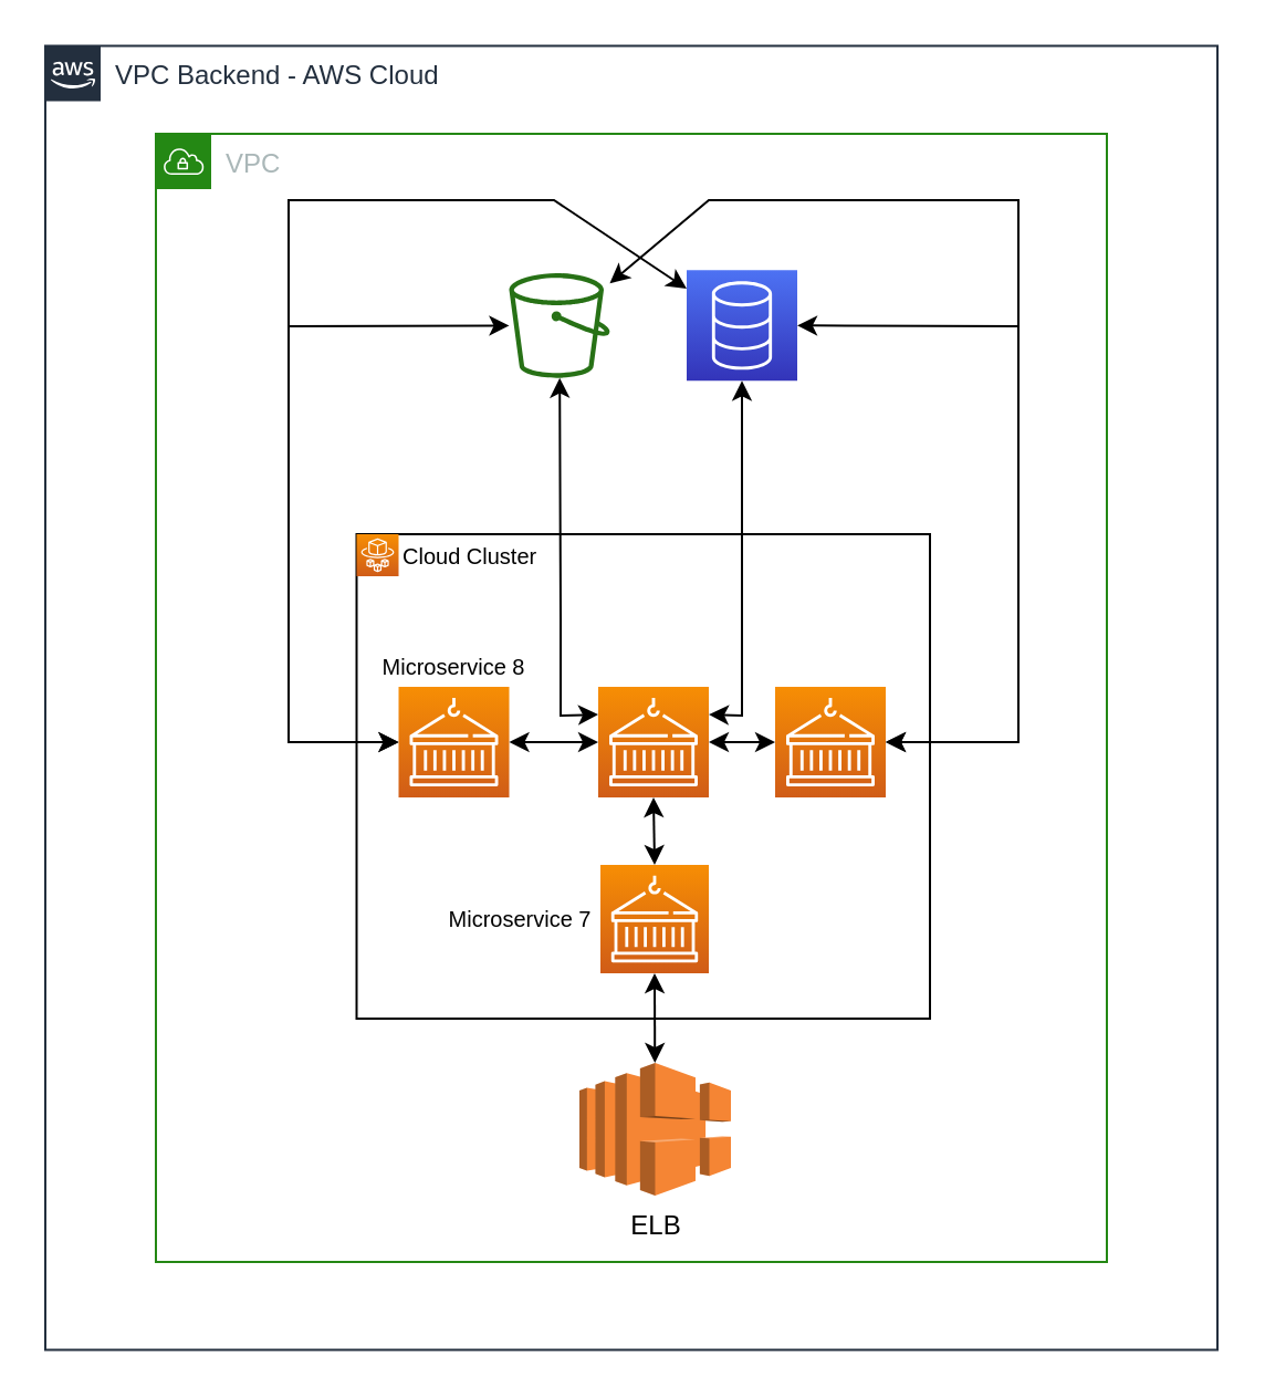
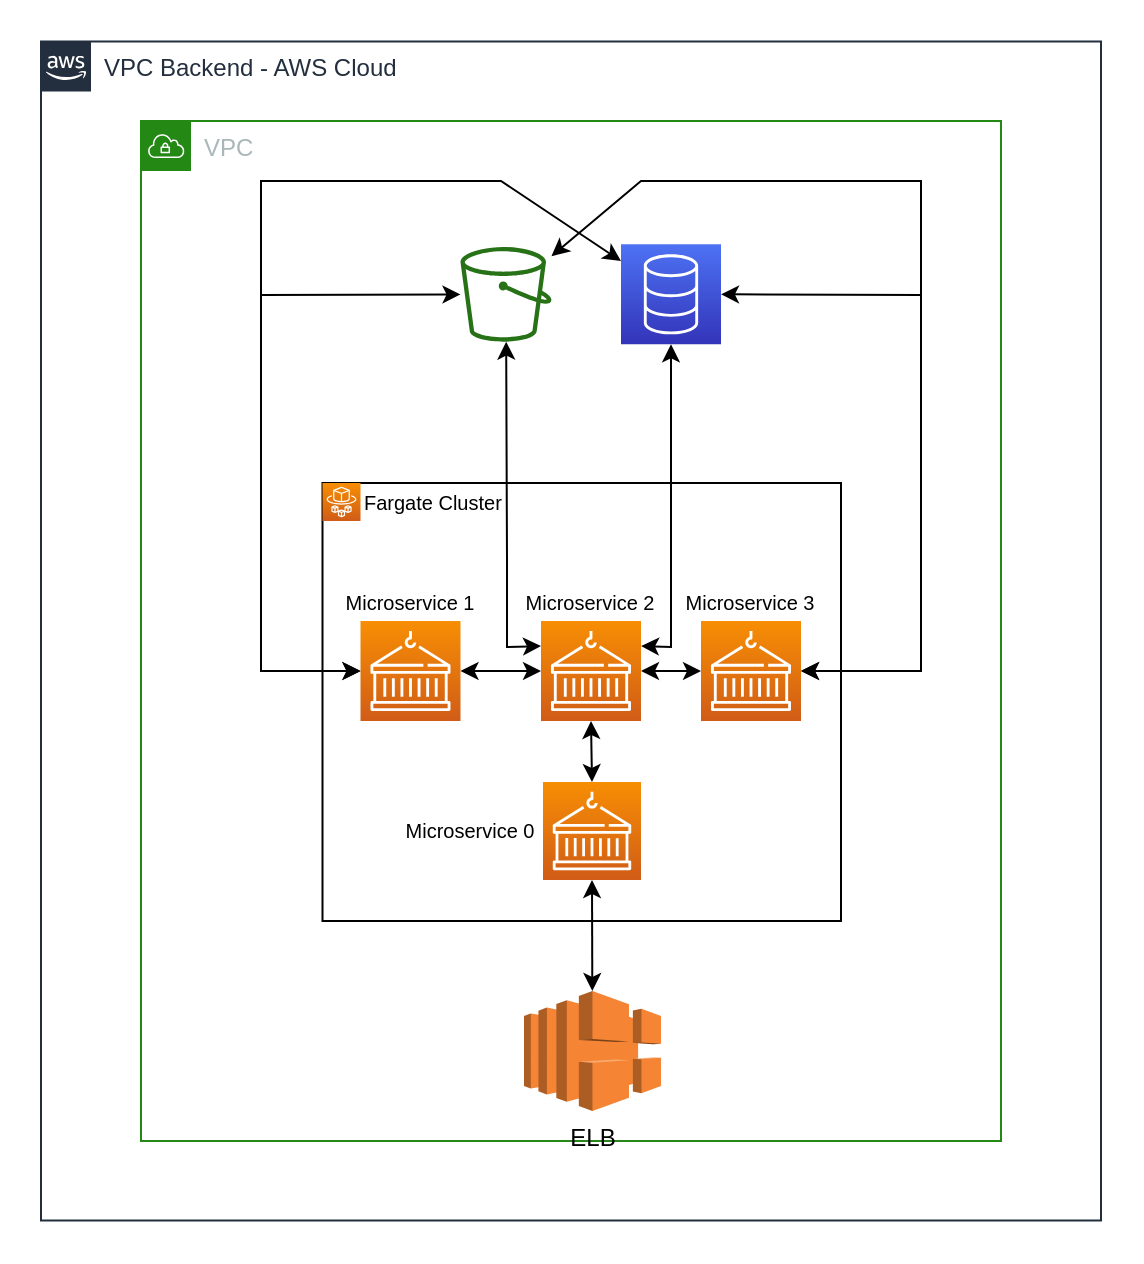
  <mxCell id="0" />
  <mxCell id="1" parent="0" />
  <mxCell id="2" value="" style="rounded=0;whiteSpace=wrap;html=1;fontSize=10;fillColor=none;" vertex="1" parent="1"><mxGeometry x="160.75" y="241" width="259.25" height="219" as="geometry" /></mxCell>
  <mxCell id="3" value="VPC" style="points=[[0,0],[0.25,0],[0.5,0],[0.75,0],[1,0],[1,0.25],[1,0.5],[1,0.75],[1,1],[0.75,1],[0.5,1],[0.25,1],[0,1],[0,0.75],[0,0.5],[0,0.25]];outlineConnect=0;gradientColor=none;html=1;whiteSpace=wrap;fontSize=12;fontStyle=0;shape=mxgraph.aws4.group;grIcon=mxgraph.aws4.group_vpc;strokeColor=#248814;fillColor=none;verticalAlign=top;align=left;spacingLeft=30;fontColor=#AAB7B8;dashed=0;" vertex="1" parent="1"><mxGeometry x="70" y="60" width="430" height="510" as="geometry" /></mxCell>
  <mxCell id="4" value="VPC Backend - AWS Cloud" style="points=[[0,0],[0.25,0],[0.5,0],[0.75,0],[1,0],[1,0.25],[1,0.5],[1,0.75],[1,1],[0.75,1],[0.5,1],[0.25,1],[0,1],[0,0.75],[0,0.5],[0,0.25]];outlineConnect=0;gradientColor=none;html=1;whiteSpace=wrap;fontSize=12;fontStyle=0;shape=mxgraph.aws4.group;grIcon=mxgraph.aws4.group_aws_cloud_alt;strokeColor=#232F3E;fillColor=none;verticalAlign=top;align=left;spacingLeft=30;fontColor=#232F3E;dashed=0;labelBackgroundColor=#ffffff;" parent="1" vertex="1"><mxGeometry x="20" y="20.25" width="530" height="589.5" as="geometry" /></mxCell>
  <mxCell id="5" value="" style="outlineConnect=0;fontColor=#232F3E;gradientColor=none;fillColor=#277116;strokeColor=none;dashed=0;verticalLabelPosition=bottom;verticalAlign=top;align=center;html=1;fontSize=12;fontStyle=0;aspect=fixed;pointerEvents=1;shape=mxgraph.aws4.bucket;labelBackgroundColor=#ffffff;" parent="1" vertex="1"><mxGeometry x="229.75" y="123" width="45.5" height="47.32" as="geometry" /></mxCell>
  <mxCell id="6" value="" style="sketch=0;points=[[0,0,0],[0.25,0,0],[0.5,0,0],[0.75,0,0],[1,0,0],[0,1,0],[0.25,1,0],[0.5,1,0],[0.75,1,0],[1,1,0],[0,0.25,0],[0,0.5,0],[0,0.75,0],[1,0.25,0],[1,0.5,0],[1,0.75,0]];outlineConnect=0;fontColor=#232F3E;gradientColor=#4D72F3;gradientDirection=north;fillColor=#3334B9;strokeColor=#ffffff;dashed=0;verticalLabelPosition=bottom;verticalAlign=top;align=center;html=1;fontSize=12;fontStyle=0;aspect=fixed;shape=mxgraph.aws4.resourceIcon;resIcon=mxgraph.aws4.database;" vertex="1" parent="1"><mxGeometry x="310" y="121.66" width="50" height="50" as="geometry" /></mxCell>
  <mxCell id="7" value="" style="sketch=0;points=[[0,0,0],[0.25,0,0],[0.5,0,0],[0.75,0,0],[1,0,0],[0,1,0],[0.25,1,0],[0.5,1,0],[0.75,1,0],[1,1,0],[0,0.25,0],[0,0.5,0],[0,0.75,0],[1,0.25,0],[1,0.5,0],[1,0.75,0]];outlineConnect=0;fontColor=#232F3E;gradientColor=#F78E04;gradientDirection=north;fillColor=#D05C17;strokeColor=#ffffff;dashed=0;verticalLabelPosition=bottom;verticalAlign=top;align=center;html=1;fontSize=12;fontStyle=0;aspect=fixed;shape=mxgraph.aws4.resourceIcon;resIcon=mxgraph.aws4.fargate;" vertex="1" parent="1"><mxGeometry x="160.75" y="241" width="19" height="19" as="geometry" /></mxCell>
- <mxCell id="8" value="&lt;font style=&quot;font-size: 10px&quot;&gt;Cloud Cluster&lt;/font&gt;" style="text;html=1;strokeColor=none;fillColor=none;align=left;verticalAlign=middle;whiteSpace=wrap;rounded=0;" vertex="1" parent="1"><mxGeometry x="179.75" y="235.5" width="97" height="30" as="geometry" /></mxCell>
- <mxCell id="9" value="ELB" style="outlineConnect=0;dashed=0;verticalLabelPosition=bottom;verticalAlign=top;align=center;html=1;shape=mxgraph.aws3.elastic_load_balancing;fillColor=#F58534;gradientColor=none;" vertex="1" parent="1"><mxGeometry x="261.5" y="480" width="68.5" height="60" as="geometry" /></mxCell>
+ <mxCell id="8" value="&lt;font style=&quot;font-size: 10px&quot;&gt;Fargate Cluster&lt;/font&gt;" style="text;html=1;strokeColor=none;fillColor=none;align=left;verticalAlign=middle;whiteSpace=wrap;rounded=0;" vertex="1" parent="1"><mxGeometry x="179.75" y="235.5" width="97" height="30" as="geometry" /></mxCell>
+ <mxCell id="9" value="ELB" style="outlineConnect=0;dashed=0;verticalLabelPosition=bottom;verticalAlign=top;align=center;html=1;shape=mxgraph.aws3.elastic_load_balancing;fillColor=#F58534;gradientColor=none;" vertex="1" parent="1"><mxGeometry x="261.5" y="495" width="68.5" height="60" as="geometry" /></mxCell>
  <mxCell id="10" value="" style="endArrow=classic;startArrow=classic;html=1;rounded=0;exitX=0.5;exitY=1;exitDx=0;exitDy=0;exitPerimeter=0;" edge="1" parent="1" source="14" target="9"><mxGeometry width="50" height="50" relative="1" as="geometry"><mxPoint x="287.25" y="370" as="sourcePoint" /><mxPoint x="286.75" y="400" as="targetPoint" /></mxGeometry></mxCell>
  <mxCell id="11" value="" style="sketch=0;points=[[0,0,0],[0.25,0,0],[0.5,0,0],[0.75,0,0],[1,0,0],[0,1,0],[0.25,1,0],[0.5,1,0],[0.75,1,0],[1,1,0],[0,0.25,0],[0,0.5,0],[0,0.75,0],[1,0.25,0],[1,0.5,0],[1,0.75,0]];outlineConnect=0;fontColor=#232F3E;gradientColor=#F78E04;gradientDirection=north;fillColor=#D05C17;strokeColor=#ffffff;dashed=0;verticalLabelPosition=bottom;verticalAlign=top;align=center;html=1;fontSize=12;fontStyle=0;aspect=fixed;shape=mxgraph.aws4.resourceIcon;resIcon=mxgraph.aws4.containers;" vertex="1" parent="1"><mxGeometry x="179.75" y="310" width="50" height="50" as="geometry" /></mxCell>
  <mxCell id="12" value="" style="sketch=0;points=[[0,0,0],[0.25,0,0],[0.5,0,0],[0.75,0,0],[1,0,0],[0,1,0],[0.25,1,0],[0.5,1,0],[0.75,1,0],[1,1,0],[0,0.25,0],[0,0.5,0],[0,0.75,0],[1,0.25,0],[1,0.5,0],[1,0.75,0]];outlineConnect=0;fontColor=#232F3E;gradientColor=#F78E04;gradientDirection=north;fillColor=#D05C17;strokeColor=#ffffff;dashed=0;verticalLabelPosition=bottom;verticalAlign=top;align=center;html=1;fontSize=12;fontStyle=0;aspect=fixed;shape=mxgraph.aws4.resourceIcon;resIcon=mxgraph.aws4.containers;" vertex="1" parent="1"><mxGeometry x="270" y="310" width="50" height="50" as="geometry" /></mxCell>
  <mxCell id="13" value="" style="sketch=0;points=[[0,0,0],[0.25,0,0],[0.5,0,0],[0.75,0,0],[1,0,0],[0,1,0],[0.25,1,0],[0.5,1,0],[0.75,1,0],[1,1,0],[0,0.25,0],[0,0.5,0],[0,0.75,0],[1,0.25,0],[1,0.5,0],[1,0.75,0]];outlineConnect=0;fontColor=#232F3E;gradientColor=#F78E04;gradientDirection=north;fillColor=#D05C17;strokeColor=#ffffff;dashed=0;verticalLabelPosition=bottom;verticalAlign=top;align=center;html=1;fontSize=12;fontStyle=0;aspect=fixed;shape=mxgraph.aws4.resourceIcon;resIcon=mxgraph.aws4.containers;" vertex="1" parent="1"><mxGeometry x="350" y="310" width="50" height="50" as="geometry" /></mxCell>
  <mxCell id="14" value="" style="sketch=0;points=[[0,0,0],[0.25,0,0],[0.5,0,0],[0.75,0,0],[1,0,0],[0,1,0],[0.25,1,0],[0.5,1,0],[0.75,1,0],[1,1,0],[0,0.25,0],[0,0.5,0],[0,0.75,0],[1,0.25,0],[1,0.5,0],[1,0.75,0]];outlineConnect=0;fontColor=#232F3E;gradientColor=#F78E04;gradientDirection=north;fillColor=#D05C17;strokeColor=#ffffff;dashed=0;verticalLabelPosition=bottom;verticalAlign=top;align=center;html=1;fontSize=12;fontStyle=0;aspect=fixed;shape=mxgraph.aws4.resourceIcon;resIcon=mxgraph.aws4.containers;" vertex="1" parent="1"><mxGeometry x="271" y="390.5" width="49" height="49" as="geometry" /></mxCell>
  <mxCell id="15" value="" style="endArrow=classic;startArrow=classic;html=1;rounded=0;entryX=0.5;entryY=0;entryDx=0;entryDy=0;entryPerimeter=0;exitX=0.5;exitY=1;exitDx=0;exitDy=0;exitPerimeter=0;" edge="1" parent="1" source="12" target="14"><mxGeometry x="480" y="-710" width="50" height="50" as="geometry"><mxPoint x="170" y="460" as="sourcePoint" /><mxPoint x="220" y="410" as="targetPoint" /></mxGeometry></mxCell>
  <mxCell id="16" value="" style="endArrow=classic;startArrow=classic;html=1;rounded=0;entryX=1;entryY=0.5;entryDx=0;entryDy=0;entryPerimeter=0;exitX=0;exitY=0.5;exitDx=0;exitDy=0;exitPerimeter=0;" edge="1" parent="1" source="13" target="12"><mxGeometry x="480" y="-710" width="50" height="50" as="geometry"><mxPoint x="297.25" y="380" as="sourcePoint" /><mxPoint x="296.75" y="410" as="targetPoint" /></mxGeometry></mxCell>
  <mxCell id="17" value="" style="endArrow=classic;startArrow=classic;html=1;rounded=0;entryX=0;entryY=0.5;entryDx=0;entryDy=0;entryPerimeter=0;exitX=1;exitY=0.5;exitDx=0;exitDy=0;exitPerimeter=0;" edge="1" parent="1" source="11" target="12"><mxGeometry x="480" y="-710" width="50" height="50" as="geometry"><mxPoint x="360" y="345" as="sourcePoint" /><mxPoint x="330" y="345" as="targetPoint" /></mxGeometry></mxCell>
- <mxCell id="18" value="&lt;font style=&quot;font-size: 10px&quot;&gt;Microservice 8&lt;/font&gt;" style="text;html=1;strokeColor=none;fillColor=none;align=center;verticalAlign=middle;whiteSpace=wrap;rounded=0;" vertex="1" parent="1"><mxGeometry x="169.75" y="291" width="70" height="19" as="geometry" /></mxCell>
- <mxCell id="21" value="&lt;span style=&quot;font-size: 10px&quot;&gt;Microservice 7&lt;/span&gt;" style="text;html=1;strokeColor=none;fillColor=none;align=center;verticalAlign=middle;whiteSpace=wrap;rounded=0;" vertex="1" parent="1"><mxGeometry x="200" y="405.5" width="70" height="19" as="geometry" /></mxCell>
+ <mxCell id="18" value="&lt;font style=&quot;font-size: 10px&quot;&gt;Microservice 1&lt;/font&gt;" style="text;html=1;strokeColor=none;fillColor=none;align=center;verticalAlign=middle;whiteSpace=wrap;rounded=0;" vertex="1" parent="1"><mxGeometry x="169.75" y="291" width="70" height="19" as="geometry" /></mxCell>
+ <mxCell id="19" value="&lt;font style=&quot;font-size: 10px&quot;&gt;Microservice 2&lt;/font&gt;" style="text;html=1;strokeColor=none;fillColor=none;align=center;verticalAlign=middle;whiteSpace=wrap;rounded=0;" vertex="1" parent="1"><mxGeometry x="260" y="291" width="70" height="19" as="geometry" /></mxCell>
+ <mxCell id="20" value="&lt;font style=&quot;font-size: 10px&quot;&gt;Microservice 3&lt;/font&gt;" style="text;html=1;strokeColor=none;fillColor=none;align=center;verticalAlign=middle;whiteSpace=wrap;rounded=0;" vertex="1" parent="1"><mxGeometry x="340" y="291" width="70" height="19" as="geometry" /></mxCell>
+ <mxCell id="21" value="&lt;span style=&quot;font-size: 10px&quot;&gt;Microservice 0&lt;/span&gt;" style="text;html=1;strokeColor=none;fillColor=none;align=center;verticalAlign=middle;whiteSpace=wrap;rounded=0;" vertex="1" parent="1"><mxGeometry x="200" y="405.5" width="70" height="19" as="geometry" /></mxCell>
  <mxCell id="22" value="" style="endArrow=classic;startArrow=classic;html=1;rounded=0;fontSize=10;entryX=0;entryY=0.5;entryDx=0;entryDy=0;entryPerimeter=0;" edge="1" parent="1" source="5" target="11"><mxGeometry width="50" height="50" relative="1" as="geometry"><mxPoint x="0" y="430" as="sourcePoint" /><mxPoint x="100" y="350" as="targetPoint" /><Array as="points"><mxPoint x="130" y="147" /><mxPoint x="130" y="335" /></Array></mxGeometry></mxCell>
  <mxCell id="23" value="" style="endArrow=classic;startArrow=classic;html=1;rounded=0;fontSize=10;entryX=0;entryY=0.5;entryDx=0;entryDy=0;entryPerimeter=0;exitX=0;exitY=0.167;exitDx=0;exitDy=0;exitPerimeter=0;" edge="1" parent="1" source="6" target="11"><mxGeometry width="50" height="50" relative="1" as="geometry"><mxPoint x="94.993" y="304.876" as="sourcePoint" /><mxPoint x="189.75" y="345" as="targetPoint" /><Array as="points"><mxPoint x="250" y="90" /><mxPoint x="130" y="90" /><mxPoint x="130" y="220" /><mxPoint x="130" y="335" /></Array></mxGeometry></mxCell>
  <mxCell id="24" value="" style="endArrow=classic;startArrow=classic;html=1;rounded=0;fontSize=10;entryX=1;entryY=0.5;entryDx=0;entryDy=0;entryPerimeter=0;exitX=1;exitY=0.5;exitDx=0;exitDy=0;exitPerimeter=0;" edge="1" parent="1" source="13" target="6"><mxGeometry width="50" height="50" relative="1" as="geometry"><mxPoint x="450" y="240" as="sourcePoint" /><mxPoint x="320" y="200" as="targetPoint" /><Array as="points"><mxPoint x="460" y="335" /><mxPoint x="460" y="147" /></Array></mxGeometry></mxCell>
  <mxCell id="25" value="" style="endArrow=classic;startArrow=classic;html=1;rounded=0;fontSize=10;exitX=1;exitY=0.5;exitDx=0;exitDy=0;exitPerimeter=0;" edge="1" parent="1" source="13" target="5"><mxGeometry width="50" height="50" relative="1" as="geometry"><mxPoint x="400" y="230" as="sourcePoint" /><mxPoint x="450" y="180" as="targetPoint" /><Array as="points"><mxPoint x="460" y="335" /><mxPoint x="460" y="220" /><mxPoint x="460" y="90" /><mxPoint x="320" y="90" /></Array></mxGeometry></mxCell>
  <mxCell id="26" value="" style="endArrow=classic;startArrow=classic;html=1;rounded=0;fontSize=10;exitX=0;exitY=0.25;exitDx=0;exitDy=0;exitPerimeter=0;" edge="1" parent="1" source="12" target="5"><mxGeometry width="50" height="50" relative="1" as="geometry"><mxPoint x="270" y="340" as="sourcePoint" /><mxPoint x="240" y="200" as="targetPoint" /><Array as="points"><mxPoint x="253" y="323" /><mxPoint x="253" y="280" /></Array></mxGeometry></mxCell>
  <mxCell id="27" value="" style="endArrow=classic;startArrow=classic;html=1;rounded=0;fontSize=10;entryX=0.5;entryY=1;entryDx=0;entryDy=0;entryPerimeter=0;exitX=1;exitY=0.25;exitDx=0;exitDy=0;exitPerimeter=0;" edge="1" parent="1" source="12" target="6"><mxGeometry width="50" height="50" relative="1" as="geometry"><mxPoint x="230" y="250" as="sourcePoint" /><mxPoint x="280" y="200" as="targetPoint" /><Array as="points"><mxPoint x="335" y="323" /><mxPoint x="335" y="280" /></Array></mxGeometry></mxCell>
